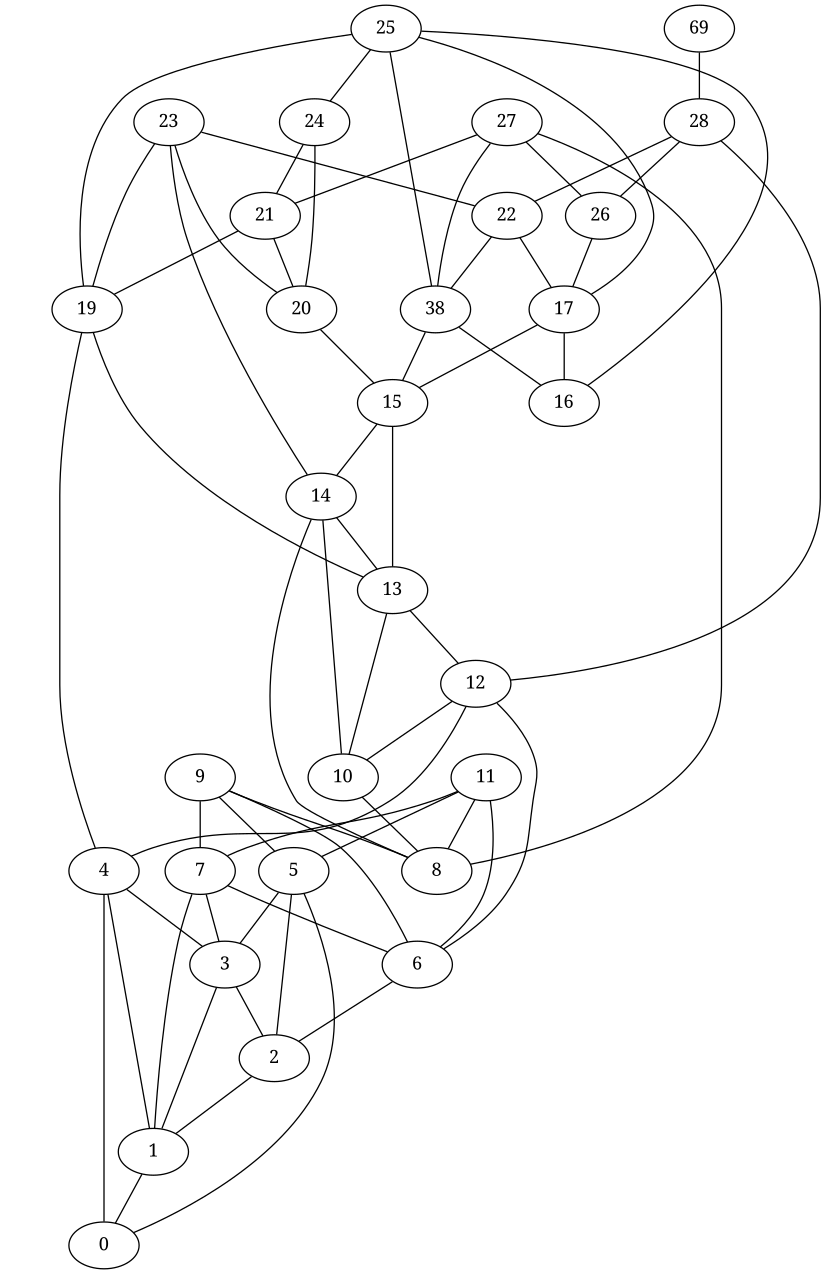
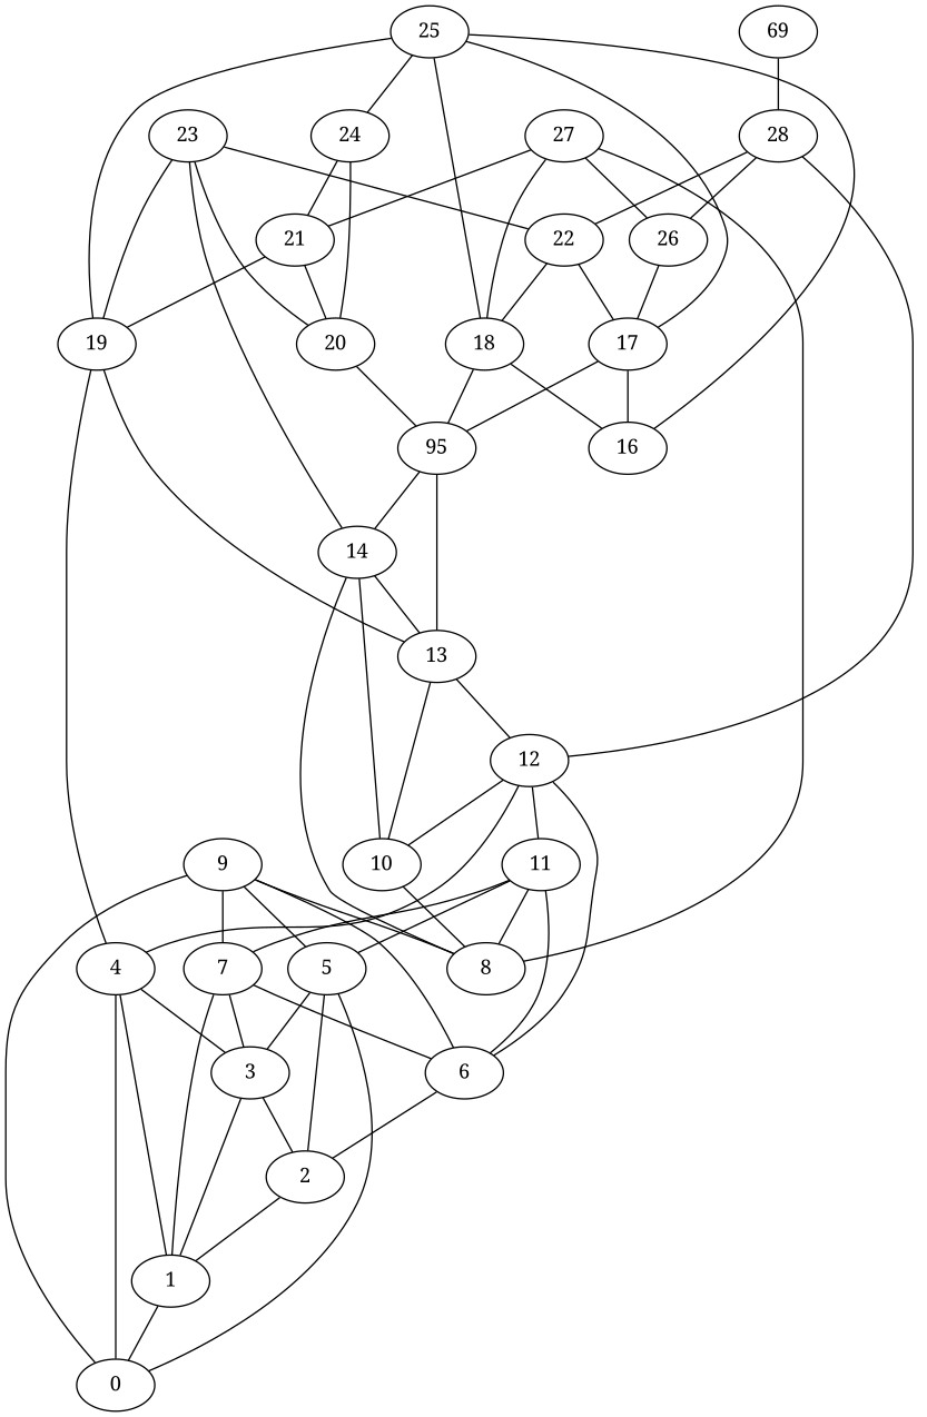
  graph {
    fontname="Noto Serif"
    node [fontname="Noto Serif"]
    edge [fontname="Noto Serif"]
    19
    13
    4
    12
    10
    0
    1
    3
    6
    11
    8
    2
    25
    17
    16
-   18 [label=38]
+   18
    24
-   15
+   15 [label=95]
    21
    20
    14
    27
    26
    5
    7
    28
    22
    23
    9
    n30 [label=69]
    19 -- 13
    19 -- 4
    13 -- 12
    13 -- 10
    4 -- 0
    4 -- 1
    4 -- 3
    12 -- 4
    12 -- 10
    12 -- 6
+   12 -- 11
    10 -- 8
    1 -- 0
    3 -- 1
    3 -- 2
    6 -- 2
    11 -- 6
    11 -- 8
    11 -- 5
    11 -- 7
    2 -- 1
    25 -- 19
    25 -- 17
    25 -- 16
    25 -- 18
    25 -- 24
    17 -- 16
    17 -- 15
    18 -- 16
    18 -- 15
    24 -- 21
    24 -- 20
    15 -- 13
    15 -- 14
    21 -- 19
    21 -- 20
    20 -- 15
    14 -- 13
    14 -- 10
    14 -- 8
    27 -- 8
    27 -- 18
    27 -- 21
    27 -- 26
    26 -- 17
    5 -- 0
    5 -- 3
    5 -- 2
    7 -- 1
    7 -- 3
    7 -- 6
    28 -- 12
    28 -- 26
    28 -- 22
    22 -- 17
    22 -- 18
    23 -- 19
    23 -- 20
    23 -- 14
    23 -- 22
+   9 -- 0
    9 -- 6
    9 -- 8
    9 -- 5
    9 -- 7
    n30 -- 28
  }
